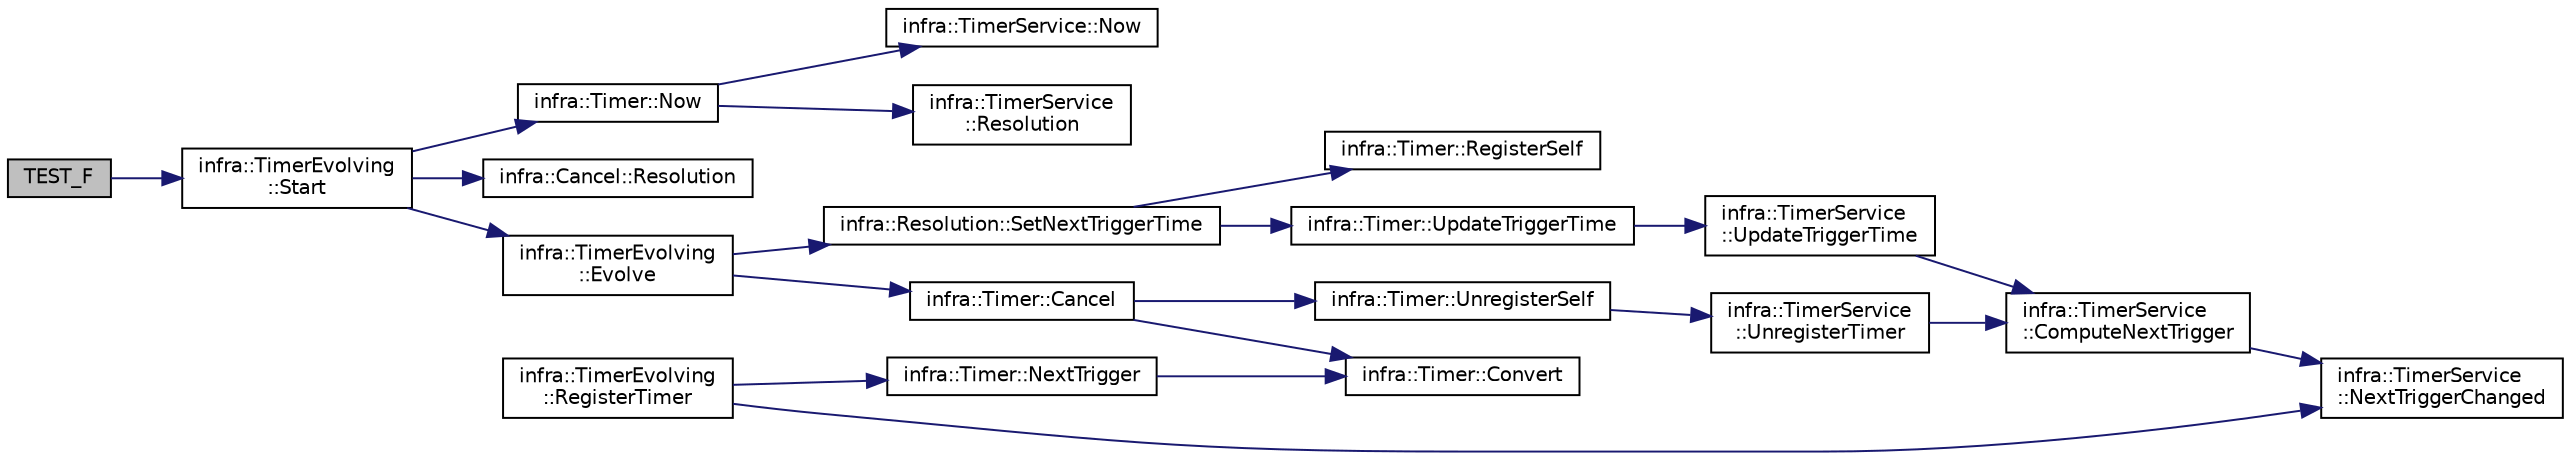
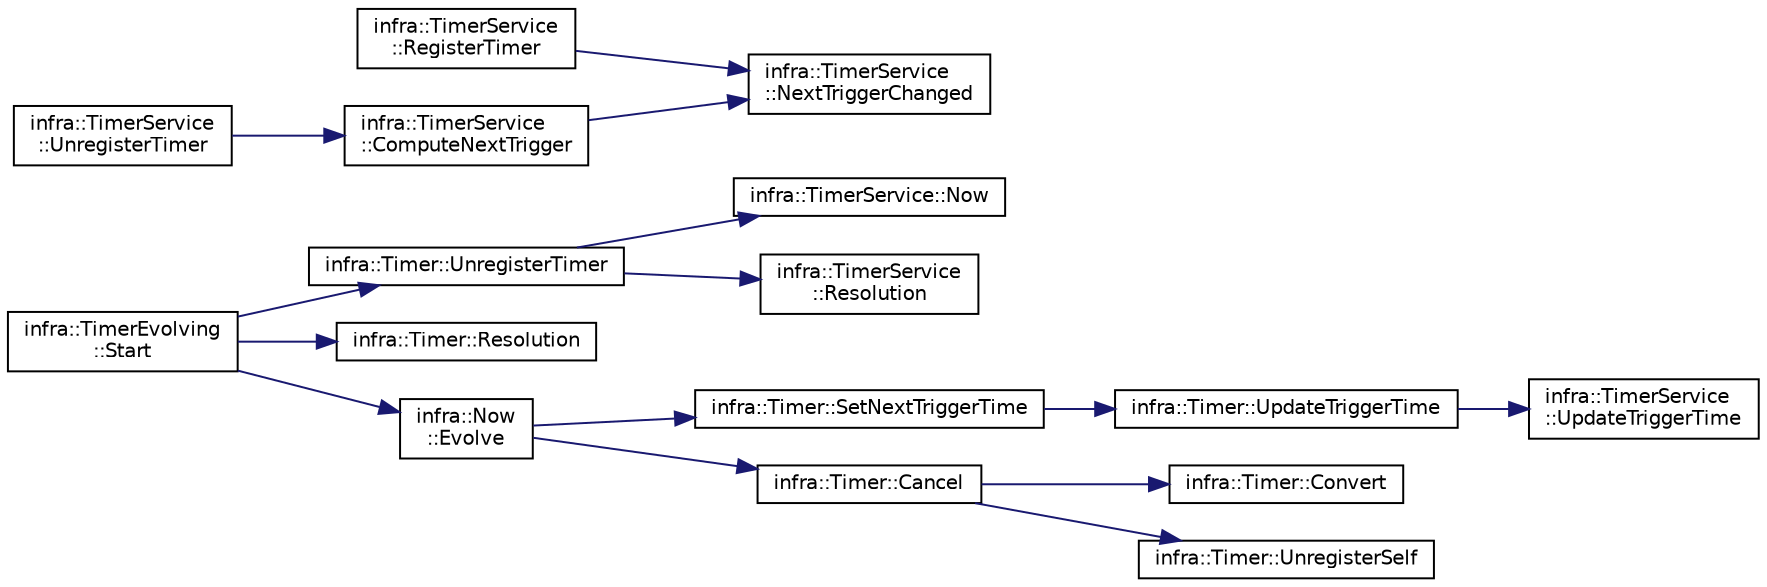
  digraph {
    rankdir=LR
    node [color=black fillcolor=white fontname=Helvetica fontsize=10 shape=record style=filled]
    edge [color=midnightblue fontname=Helvetica fontsize=10 labelfontname=Helvetica labelfontsize=10 style=solid]
-   n1 [fillcolor=grey75 fontcolor=black height=0.2 label=TEST_F width=0.4]
    n2 [height=0.2 label="infra::TimerEvolving\l::Start" width=0.4]
-   n3 [height=0.2 label="infra::Timer::Now" width=0.4]
-   n4 [height=0.2 label="infra::Cancel::Resolution" width=0.4]
-   n5 [height=0.2 label="infra::TimerEvolving\l::Evolve" width=0.4]
+   n3 [height=0.2 label="infra::Timer::UnregisterTimer" width=0.4]
+   n4 [height=0.2 label="infra::Timer::Resolution" width=0.4]
+   n5 [height=0.2 label="infra::Now\l::Evolve" width=0.4]
    n6 [height=0.2 label="infra::TimerService::Now" width=0.4]
    n7 [height=0.2 label="infra::TimerService\l::Resolution" width=0.4]
-   n8 [height=0.2 label="infra::Resolution::SetNextTriggerTime" width=0.4]
+   n8 [height=0.2 label="infra::Timer::SetNextTriggerTime" width=0.4]
    n9 [height=0.2 label="infra::Timer::Cancel" width=0.4]
-   n10 [height=0.2 label="infra::Timer::RegisterSelf" width=0.4]
    n11 [height=0.2 label="infra::Timer::UpdateTriggerTime" width=0.4]
    n12 [height=0.2 label="infra::Timer::Convert" width=0.4]
    n13 [height=0.2 label="infra::Timer::UnregisterSelf" width=0.4]
    n14 [height=0.2 label="infra::TimerService\l::UpdateTriggerTime" width=0.4]
-   n15 [height=0.2 label="infra::TimerEvolving\l::RegisterTimer" width=0.4]
-   n16 [height=0.2 label="infra::Timer::NextTrigger" width=0.4]
+   n15 [height=0.2 label="infra::TimerService\l::RegisterTimer" width=0.4]
    n17 [height=0.2 label="infra::TimerService\l::NextTriggerChanged" width=0.4]
    n18 [height=0.2 label="infra::TimerService\l::ComputeNextTrigger" width=0.4]
    n19 [height=0.2 label="infra::TimerService\l::UnregisterTimer" width=0.4]
-   n1 -> n2
    n2 -> n3
    n2 -> n4
    n2 -> n5
    n3 -> n6
    n3 -> n7
    n5 -> n8
    n5 -> n9
-   n8 -> n10
    n8 -> n11
    n9 -> n12
    n9 -> n13
    n11 -> n14
-   n13 -> n19
-   n14 -> n18
-   n15 -> n16
    n15 -> n17
-   n16 -> n12
    n18 -> n17
    n19 -> n18
  }
